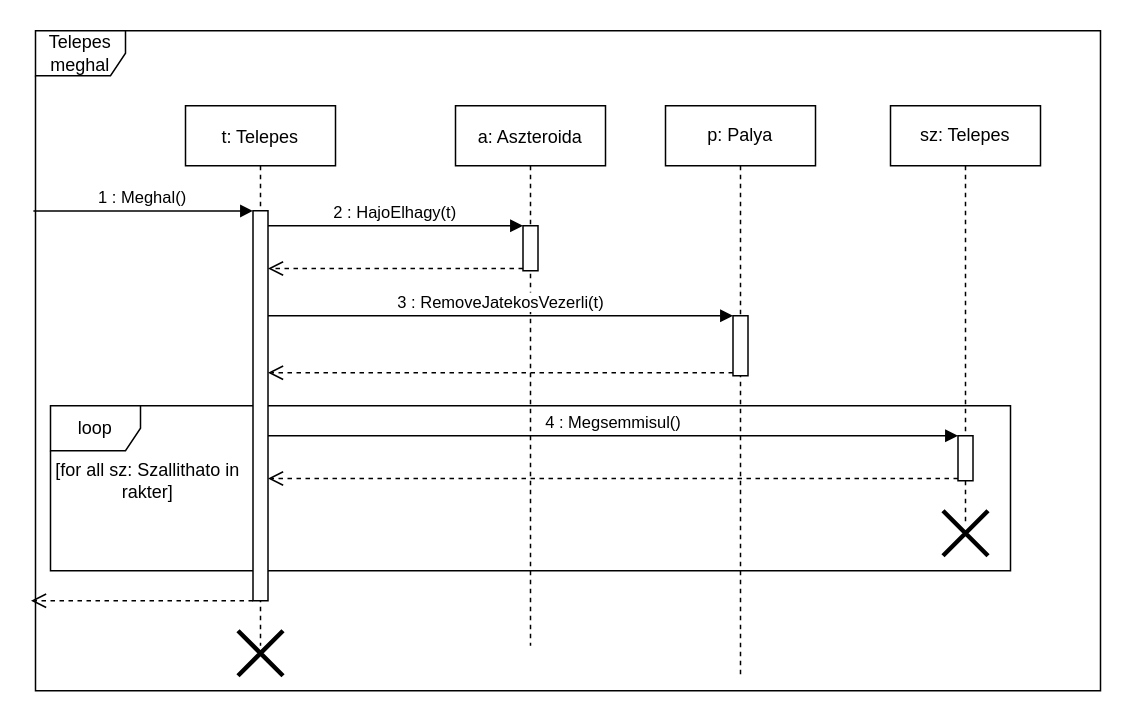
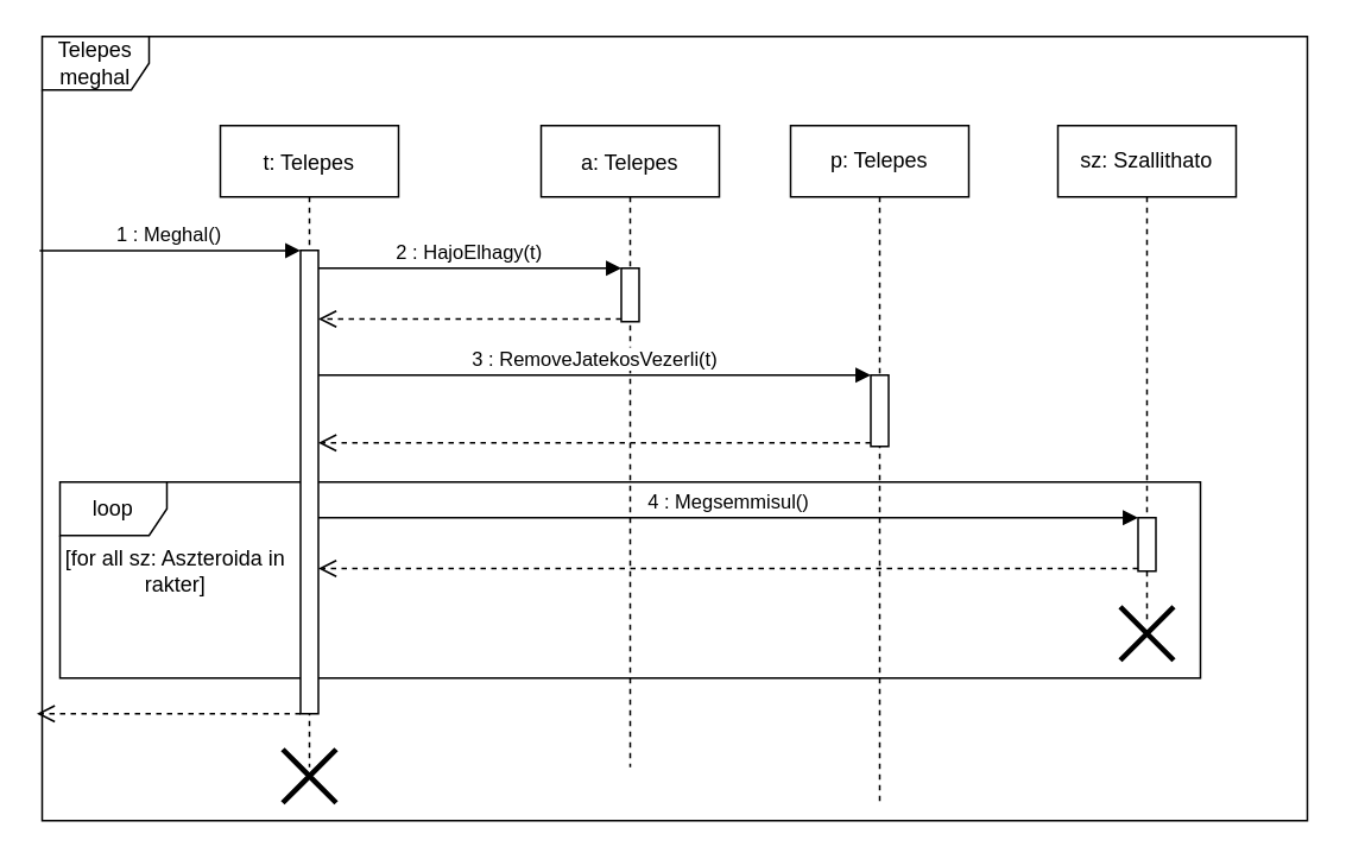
  <mxCell id="0" />
  <mxCell id="1" parent="0" />
  <mxCell id="2" value="Telepes meghal" style="shape=umlFrame;whiteSpace=wrap;html=1;" vertex="1" parent="1"><mxGeometry x="23" y="20" width="710" height="440" as="geometry" /></mxCell>
  <mxCell id="3" value="loop" style="shape=umlFrame;whiteSpace=wrap;html=1;" parent="1" vertex="1"><mxGeometry x="33" y="270" width="640" height="110" as="geometry" /></mxCell>
  <mxCell id="4" value="t: Telepes" style="shape=umlLifeline;perimeter=lifelinePerimeter;container=1;collapsible=0;recursiveResize=0;rounded=0;shadow=0;strokeWidth=1;" parent="1" vertex="1"><mxGeometry x="123" y="70" width="100" height="360" as="geometry" /></mxCell>
  <mxCell id="5" value="" style="points=[];perimeter=orthogonalPerimeter;rounded=0;shadow=0;strokeWidth=1;" parent="4" vertex="1"><mxGeometry x="45" y="70" width="10" height="260" as="geometry" /></mxCell>
- <mxCell id="6" value="a: Aszteroida" style="shape=umlLifeline;perimeter=lifelinePerimeter;container=1;collapsible=0;recursiveResize=0;rounded=0;shadow=0;strokeWidth=1;" parent="1" vertex="1"><mxGeometry x="303" y="70" width="100" height="360" as="geometry" /></mxCell>
+ <mxCell id="6" value="a: Telepes" style="shape=umlLifeline;perimeter=lifelinePerimeter;container=1;collapsible=0;recursiveResize=0;rounded=0;shadow=0;strokeWidth=1;" parent="1" vertex="1"><mxGeometry x="303" y="70" width="100" height="360" as="geometry" /></mxCell>
  <mxCell id="7" value="" style="points=[];perimeter=orthogonalPerimeter;rounded=0;shadow=0;strokeWidth=1;" parent="6" vertex="1"><mxGeometry x="45" y="80" width="10" height="30" as="geometry" /></mxCell>
  <mxCell id="8" value="" style="verticalAlign=bottom;endArrow=open;dashed=1;endSize=8;exitX=0;exitY=0.95;shadow=0;strokeWidth=1;" parent="1" source="7" target="5" edge="1"><mxGeometry relative="1" as="geometry"><mxPoint x="278" y="226" as="targetPoint" /></mxGeometry></mxCell>
  <mxCell id="9" value="2 : HajoElhagy(t)" style="verticalAlign=bottom;endArrow=block;entryX=0;entryY=0;shadow=0;strokeWidth=1;" parent="1" source="5" target="7" edge="1"><mxGeometry relative="1" as="geometry"><mxPoint x="278" y="150" as="sourcePoint" /></mxGeometry></mxCell>
- <mxCell id="10" value="p: Palya" style="shape=umlLifeline;perimeter=lifelinePerimeter;whiteSpace=wrap;html=1;container=1;collapsible=0;recursiveResize=0;outlineConnect=0;" parent="1" vertex="1"><mxGeometry x="443" y="70" width="100" height="380" as="geometry" /></mxCell>
+ <mxCell id="10" value="p: Telepes" style="shape=umlLifeline;perimeter=lifelinePerimeter;whiteSpace=wrap;html=1;container=1;collapsible=0;recursiveResize=0;outlineConnect=0;" parent="1" vertex="1"><mxGeometry x="443" y="70" width="100" height="380" as="geometry" /></mxCell>
  <mxCell id="11" value="" style="html=1;points=[];perimeter=orthogonalPerimeter;" parent="10" vertex="1"><mxGeometry x="45" y="140" width="10" height="40" as="geometry" /></mxCell>
- <mxCell id="12" value="sz: Telepes" style="shape=umlLifeline;perimeter=lifelinePerimeter;whiteSpace=wrap;html=1;container=1;collapsible=0;recursiveResize=0;outlineConnect=0;" parent="1" vertex="1"><mxGeometry x="593" y="70" width="100" height="280" as="geometry" /></mxCell>
+ <mxCell id="12" value="sz: Szallithato" style="shape=umlLifeline;perimeter=lifelinePerimeter;whiteSpace=wrap;html=1;container=1;collapsible=0;recursiveResize=0;outlineConnect=0;" parent="1" vertex="1"><mxGeometry x="593" y="70" width="100" height="280" as="geometry" /></mxCell>
  <mxCell id="13" value="" style="html=1;points=[];perimeter=orthogonalPerimeter;" parent="12" vertex="1"><mxGeometry x="45" y="220" width="10" height="30" as="geometry" /></mxCell>
  <mxCell id="14" value="3 : RemoveJatekosVezerli(t)" style="html=1;verticalAlign=bottom;endArrow=block;entryX=0;entryY=0;" parent="1" source="5" target="11" edge="1"><mxGeometry relative="1" as="geometry"><mxPoint x="413" y="200" as="sourcePoint" /></mxGeometry></mxCell>
  <mxCell id="15" value="" style="html=1;verticalAlign=bottom;endArrow=open;dashed=1;endSize=8;exitX=0;exitY=0.95;" parent="1" source="11" target="5" edge="1"><mxGeometry relative="1" as="geometry"><mxPoint x="413" y="276" as="targetPoint" /></mxGeometry></mxCell>
- <mxCell id="16" value="[for all sz: Szallithato in rakter]" style="text;html=1;strokeColor=none;fillColor=none;align=center;verticalAlign=middle;whiteSpace=wrap;rounded=0;" parent="1" vertex="1"><mxGeometry x="33" y="310" width="130" height="20" as="geometry" /></mxCell>
+ <mxCell id="16" value="[for all sz: Aszteroida in rakter]" style="text;html=1;strokeColor=none;fillColor=none;align=center;verticalAlign=middle;whiteSpace=wrap;rounded=0;" parent="1" vertex="1"><mxGeometry x="33" y="310" width="130" height="20" as="geometry" /></mxCell>
  <mxCell id="17" value="4 : Megsemmisul()" style="html=1;verticalAlign=bottom;endArrow=block;entryX=0;entryY=0;" parent="1" source="5" target="13" edge="1"><mxGeometry relative="1" as="geometry"><mxPoint x="563" y="310" as="sourcePoint" /></mxGeometry></mxCell>
  <mxCell id="18" value="" style="html=1;verticalAlign=bottom;endArrow=open;dashed=1;endSize=8;exitX=0;exitY=0.95;" parent="1" source="13" target="5" edge="1"><mxGeometry relative="1" as="geometry"><mxPoint x="563" y="386" as="targetPoint" /></mxGeometry></mxCell>
  <mxCell id="19" value="" style="shape=umlDestroy;whiteSpace=wrap;html=1;strokeWidth=3;" parent="1" vertex="1"><mxGeometry x="628" y="340" width="30" height="30" as="geometry" /></mxCell>
  <mxCell id="20" value="" style="html=1;verticalAlign=bottom;endArrow=open;dashed=1;endSize=8;" parent="1" source="5" edge="1"><mxGeometry relative="1" as="geometry"><mxPoint x="463" y="240" as="sourcePoint" /><mxPoint x="20" y="400" as="targetPoint" /><mxPoint as="offset" /></mxGeometry></mxCell>
  <mxCell id="21" value="" style="shape=umlDestroy;whiteSpace=wrap;html=1;strokeWidth=3;" parent="1" vertex="1"><mxGeometry x="158" y="420" width="30" height="30" as="geometry" /></mxCell>
  <mxCell id="22" value="1 : Meghal()" style="verticalAlign=bottom;startArrow=none;endArrow=block;startSize=8;shadow=0;strokeWidth=1;startFill=0;exitX=-0.002;exitY=0.273;exitDx=0;exitDy=0;exitPerimeter=0;" parent="1" target="5" edge="1" source="2"><mxGeometry relative="1" as="geometry"><mxPoint x="53" y="140" as="sourcePoint" /></mxGeometry></mxCell>
